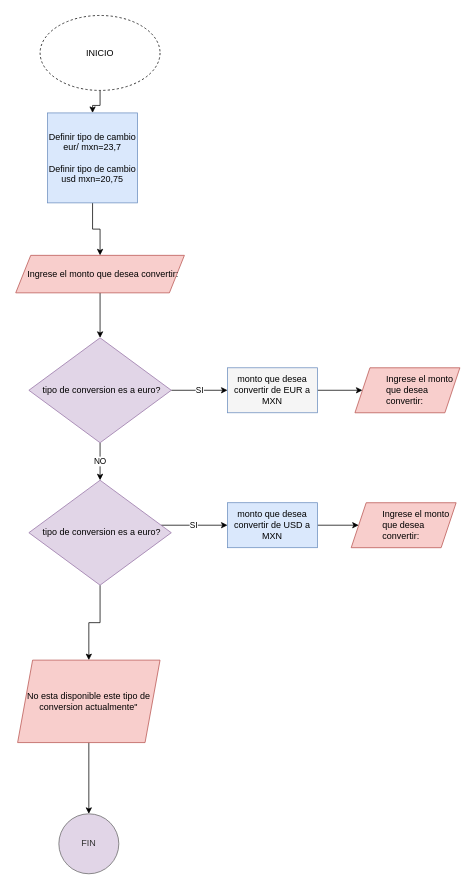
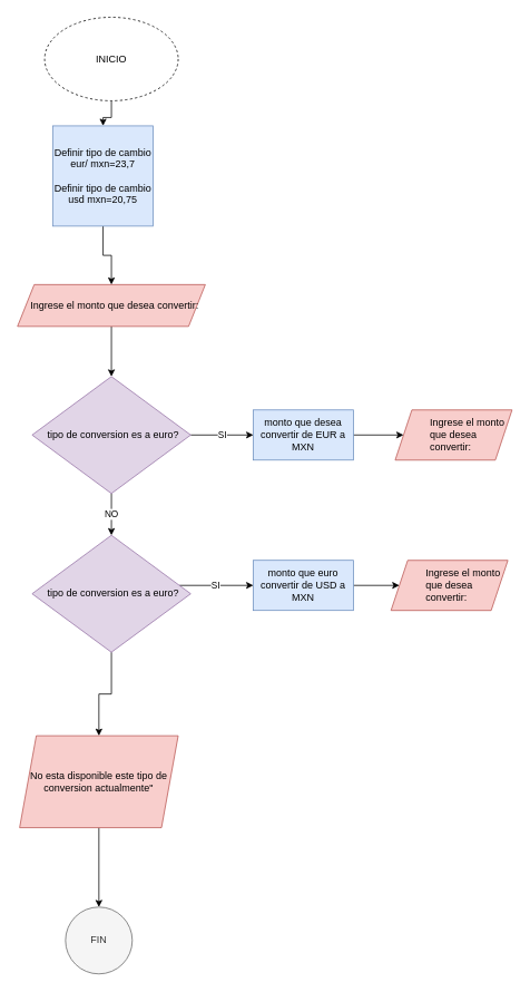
  <mxCell id="0" />
  <mxCell id="1" parent="0" />
  <mxCell id="2" value="" style="edgeStyle=orthogonalEdgeStyle;rounded=0;orthogonalLoop=1;jettySize=auto;html=1;" edge="1" parent="1" source="3" target="5"><mxGeometry relative="1" as="geometry" /></mxCell>
  <mxCell id="3" value="INICIO" style="ellipse;whiteSpace=wrap;html=1;dashed=1;" vertex="1" parent="1"><mxGeometry x="53" y="20" width="160" height="100" as="geometry" /></mxCell>
  <mxCell id="4" value="" style="edgeStyle=orthogonalEdgeStyle;rounded=0;orthogonalLoop=1;jettySize=auto;html=1;" edge="1" parent="1" source="5" target="7"><mxGeometry relative="1" as="geometry" /></mxCell>
  <mxCell id="5" value="&lt;div style=&quot;&quot;&gt;&lt;span style=&quot;background-color: initial;&quot;&gt;Definir tipo de cambio eur/ mxn=23,7&lt;/span&gt;&lt;/div&gt;&lt;div style=&quot;&quot;&gt;&lt;span style=&quot;background-color: initial;&quot;&gt;&lt;br&gt;&lt;/span&gt;&lt;/div&gt;&lt;div style=&quot;&quot;&gt;&lt;span style=&quot;background-color: initial;&quot;&gt;Definir tipo de cambio usd mxn=20,75&lt;/span&gt;&lt;/div&gt;" style="whiteSpace=wrap;html=1;aspect=fixed;align=center;fillColor=#dae8fc;strokeColor=#6c8ebf;" vertex="1" parent="1"><mxGeometry x="63" y="150" width="120" height="120" as="geometry" /></mxCell>
  <mxCell id="6" value="" style="edgeStyle=orthogonalEdgeStyle;rounded=0;orthogonalLoop=1;jettySize=auto;html=1;" edge="1" parent="1" source="7" target="10"><mxGeometry relative="1" as="geometry" /></mxCell>
  <mxCell id="7" value="&amp;nbsp; &amp;nbsp; Ingrese el monto que desea convertir:" style="shape=parallelogram;perimeter=parallelogramPerimeter;whiteSpace=wrap;html=1;fixedSize=1;align=left;fillColor=#f8cecc;strokeColor=#b85450;" vertex="1" parent="1"><mxGeometry x="20.5" y="340" width="225" height="50" as="geometry" /></mxCell>
  <mxCell id="8" value="SI" style="edgeStyle=orthogonalEdgeStyle;rounded=0;orthogonalLoop=1;jettySize=auto;html=1;" edge="1" parent="1" source="10" target="12"><mxGeometry relative="1" as="geometry"><Array as="points"><mxPoint x="263" y="520" /><mxPoint x="263" y="520" /></Array></mxGeometry></mxCell>
  <mxCell id="9" value="NO" style="edgeStyle=orthogonalEdgeStyle;rounded=0;orthogonalLoop=1;jettySize=auto;html=1;" edge="1" parent="1" source="10" target="16"><mxGeometry relative="1" as="geometry" /></mxCell>
  <mxCell id="10" value="&amp;nbsp; &amp;nbsp; &amp;nbsp;tipo de conversion es a euro?" style="rhombus;whiteSpace=wrap;html=1;align=left;fillColor=#e1d5e7;strokeColor=#9673a6;" vertex="1" parent="1"><mxGeometry x="38" y="450" width="190" height="140" as="geometry" /></mxCell>
  <mxCell id="11" value="" style="edgeStyle=orthogonalEdgeStyle;rounded=0;orthogonalLoop=1;jettySize=auto;html=1;" edge="1" parent="1" source="12" target="13"><mxGeometry relative="1" as="geometry" /></mxCell>
- <mxCell id="12" value="monto que desea convertir de EUR a MXN" style="whiteSpace=wrap;html=1;align=center;fillColor=#f5f5f5;strokeColor=#6c8ebf;" vertex="1" parent="1"><mxGeometry x="303" y="490" width="120" height="60" as="geometry" /></mxCell>
+ <mxCell id="12" value="monto que desea convertir de EUR a MXN" style="whiteSpace=wrap;html=1;align=center;fillColor=#dae8fc;strokeColor=#6c8ebf;" vertex="1" parent="1"><mxGeometry x="303" y="490" width="120" height="60" as="geometry" /></mxCell>
  <mxCell id="13" value="&lt;blockquote style=&quot;margin: 0 0 0 40px; border: none; padding: 0px;&quot;&gt;Ingrese el monto que desea convertir:&lt;/blockquote&gt;" style="shape=parallelogram;perimeter=parallelogramPerimeter;whiteSpace=wrap;html=1;fixedSize=1;align=left;fillColor=#f8cecc;strokeColor=#b85450;" vertex="1" parent="1"><mxGeometry x="473" y="490" width="140" height="60" as="geometry" /></mxCell>
  <mxCell id="14" value="SI" style="edgeStyle=orthogonalEdgeStyle;rounded=0;orthogonalLoop=1;jettySize=auto;html=1;" edge="1" parent="1" source="16" target="18"><mxGeometry relative="1" as="geometry"><Array as="points"><mxPoint x="253" y="700" /><mxPoint x="253" y="700" /></Array></mxGeometry></mxCell>
  <mxCell id="15" value="" style="edgeStyle=orthogonalEdgeStyle;rounded=0;orthogonalLoop=1;jettySize=auto;html=1;" edge="1" parent="1" source="16" target="21"><mxGeometry relative="1" as="geometry" /></mxCell>
  <mxCell id="16" value="&amp;nbsp; &amp;nbsp; &amp;nbsp;tipo de conversion es a euro?" style="rhombus;whiteSpace=wrap;html=1;align=left;fillColor=#e1d5e7;strokeColor=#9673a6;" vertex="1" parent="1"><mxGeometry x="38" y="640" width="190" height="140" as="geometry" /></mxCell>
  <mxCell id="17" value="" style="edgeStyle=orthogonalEdgeStyle;rounded=0;orthogonalLoop=1;jettySize=auto;html=1;" edge="1" parent="1" source="18" target="19"><mxGeometry relative="1" as="geometry" /></mxCell>
- <mxCell id="18" value="monto que desea convertir de USD a MXN" style="whiteSpace=wrap;html=1;align=center;fillColor=#dae8fc;strokeColor=#6c8ebf;" vertex="1" parent="1"><mxGeometry x="303" y="670" width="120" height="60" as="geometry" /></mxCell>
+ <mxCell id="18" value="monto que euro convertir de USD a MXN" style="whiteSpace=wrap;html=1;align=center;fillColor=#dae8fc;strokeColor=#6c8ebf;" vertex="1" parent="1"><mxGeometry x="303" y="670" width="120" height="60" as="geometry" /></mxCell>
  <mxCell id="19" value="&lt;blockquote style=&quot;margin: 0 0 0 40px; border: none; padding: 0px;&quot;&gt;Ingrese el monto que desea convertir:&lt;/blockquote&gt;" style="shape=parallelogram;perimeter=parallelogramPerimeter;whiteSpace=wrap;html=1;fixedSize=1;align=left;fillColor=#f8cecc;strokeColor=#b85450;" vertex="1" parent="1"><mxGeometry x="468" y="670" width="140" height="60" as="geometry" /></mxCell>
  <mxCell id="20" value="" style="edgeStyle=orthogonalEdgeStyle;rounded=0;orthogonalLoop=1;jettySize=auto;html=1;" edge="1" parent="1" source="21" target="22"><mxGeometry relative="1" as="geometry" /></mxCell>
  <mxCell id="21" value="No esta disponible este tipo de conversion actualmente&quot;" style="shape=parallelogram;perimeter=parallelogramPerimeter;whiteSpace=wrap;html=1;fixedSize=1;align=center;fillColor=#f8cecc;strokeColor=#b85450;" vertex="1" parent="1"><mxGeometry x="23" y="880" width="190" height="110" as="geometry" /></mxCell>
- <mxCell id="22" value="FIN" style="ellipse;whiteSpace=wrap;html=1;fillColor=#e1d5e7;strokeColor=#666666;fontColor=#333333;" vertex="1" parent="1"><mxGeometry x="78" y="1085" width="80" height="80" as="geometry" /></mxCell>
+ <mxCell id="22" value="FIN" style="ellipse;whiteSpace=wrap;html=1;fillColor=#f5f5f5;strokeColor=#666666;fontColor=#333333;" vertex="1" parent="1"><mxGeometry x="78" y="1085" width="80" height="80" as="geometry" /></mxCell>
